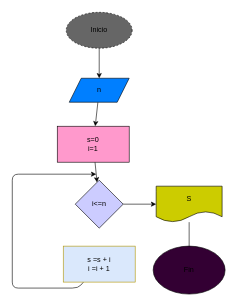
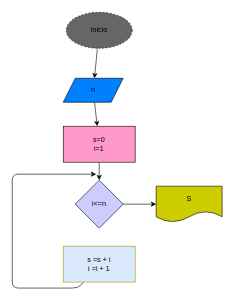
  <mxCell id="0" />
  <mxCell id="1" parent="0" />
  <mxCell id="2" style="edgeStyle=none;html=1;" edge="1" parent="1" source="3" target="5"><mxGeometry relative="1" as="geometry" /></mxCell>
  <mxCell id="3" value="Inicio" style="ellipse;whiteSpace=wrap;html=1;fillColor=#666666;dashed=1;" vertex="1" parent="1"><mxGeometry x="110" y="20" width="110" height="60" as="geometry" /></mxCell>
  <mxCell id="4" style="edgeStyle=none;html=1;" edge="1" parent="1" source="5" target="7"><mxGeometry relative="1" as="geometry" /></mxCell>
- <mxCell id="5" value="n" style="shape=parallelogram;perimeter=parallelogramPerimeter;whiteSpace=wrap;html=1;fixedSize=1;fillColor=#007FFF;" vertex="1" parent="1"><mxGeometry x="115" y="130" width="100" height="40" as="geometry" /></mxCell>
+ <mxCell id="5" value="n" style="shape=parallelogram;perimeter=parallelogramPerimeter;whiteSpace=wrap;html=1;fixedSize=1;fillColor=#007FFF;" vertex="1" parent="1"><mxGeometry x="105" y="130" width="100" height="40" as="geometry" /></mxCell>
  <mxCell id="6" style="edgeStyle=none;html=1;" edge="1" parent="1" source="7" target="9"><mxGeometry relative="1" as="geometry" /></mxCell>
- <mxCell id="7" value="&lt;font color=&quot;#000000&quot;&gt;s=0&lt;br&gt;i=1&lt;/font&gt;" style="rounded=0;whiteSpace=wrap;html=1;fillColor=#FF99CC;" vertex="1" parent="1"><mxGeometry x="95" y="210" width="120" height="60" as="geometry" /></mxCell>
+ <mxCell id="7" value="&lt;font color=&quot;#000000&quot;&gt;s=0&lt;br&gt;i=1&lt;/font&gt;" style="rounded=0;whiteSpace=wrap;html=1;fillColor=#FF99CC;" vertex="1" parent="1"><mxGeometry x="105" y="210" width="120" height="60" as="geometry" /></mxCell>
  <mxCell id="8" style="edgeStyle=none;html=1;" edge="1" parent="1" source="9" target="13"><mxGeometry relative="1" as="geometry" /></mxCell>
  <mxCell id="9" value="&lt;font color=&quot;#000000&quot;&gt;i&amp;lt;=n&lt;/font&gt;" style="rhombus;whiteSpace=wrap;html=1;fillColor=#CCCCFF;" vertex="1" parent="1"><mxGeometry x="125" y="300" width="80" height="80" as="geometry" /></mxCell>
  <mxCell id="10" style="edgeStyle=none;html=1;" edge="1" parent="1" source="11"><mxGeometry relative="1" as="geometry"><mxPoint x="160" y="290" as="targetPoint" /><mxPoint x="180" y="490" as="sourcePoint" /><Array as="points"><mxPoint x="130" y="480" /><mxPoint x="20" y="480" /><mxPoint x="20" y="290" /></Array></mxGeometry></mxCell>
  <mxCell id="11" value="s =s + i&lt;br&gt;i =i + 1" style="rounded=0;whiteSpace=wrap;html=1;fillColor=#dae8fc;fontColor=#000000;strokeColor=#B09500;" vertex="1" parent="1"><mxGeometry x="105" y="410" width="120" height="60" as="geometry" /></mxCell>
- <mxCell id="12" style="edgeStyle=none;html=1;endArrow=none;endFill=0;" edge="1" parent="1" source="13" target="14"><mxGeometry relative="1" as="geometry" /></mxCell>
  <mxCell id="13" value="&lt;font color=&quot;#000000&quot;&gt;S&lt;/font&gt;" style="shape=document;whiteSpace=wrap;html=1;boundedLbl=1;fillColor=#CCCC00;" vertex="1" parent="1"><mxGeometry x="260" y="310" width="110" height="60" as="geometry" /></mxCell>
- <mxCell id="14" value="Fin" style="ellipse;whiteSpace=wrap;html=1;fillColor=#330033;" vertex="1" parent="1"><mxGeometry x="255" y="410" width="120" height="80" as="geometry" /></mxCell>
